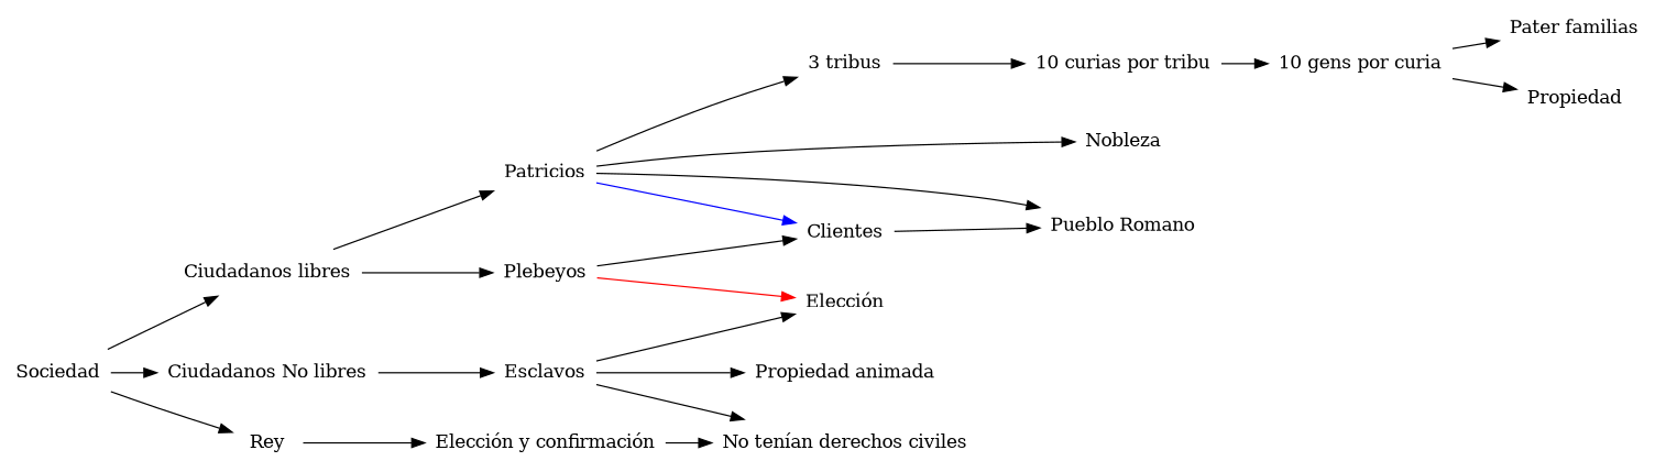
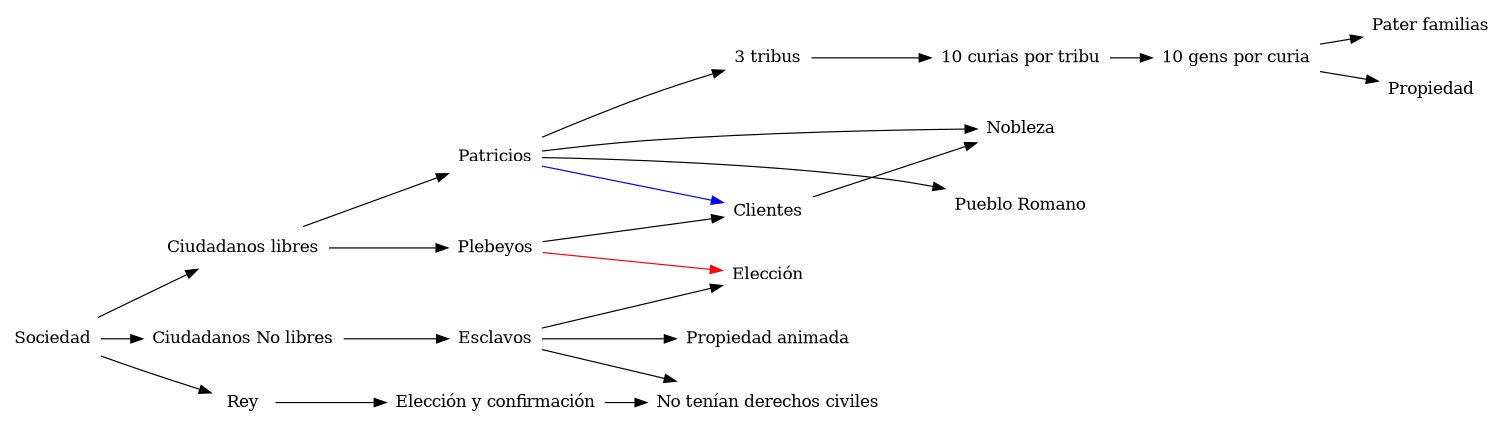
  digraph {
    rankdir=LR
    node [color=white shape=box]
    edge [color=black]
    Patricios
    Nobleza
    Clientes
    "Pueblo Romano"
    "3 tribus"
    "10 curias por tribu"
    Plebeyos
    n8 [label="Elección"]
    "Ciudadanos libres"
    Sociedad
    "Ciudadanos No libres"
    Rey
    Esclavos
    "Elección y confirmación"
    "No tenían derechos civiles"
    "Propiedad animada"
    "10 gens por curia"
    "Pater familias"
    Propiedad
    Patricios -> Nobleza
    Patricios -> Clientes [color=blue]
    Patricios -> "Pueblo Romano"
    Patricios -> "3 tribus"
-   Clientes -> "Pueblo Romano"
+   Clientes -> Nobleza
    "3 tribus" -> "10 curias por tribu"
    "10 curias por tribu" -> "10 gens por curia"
    Plebeyos -> Clientes
    Plebeyos -> n8 [color=red]
    "Ciudadanos libres" -> Patricios
    "Ciudadanos libres" -> Plebeyos
    Sociedad -> "Ciudadanos libres"
    Sociedad -> "Ciudadanos No libres"
    Sociedad -> Rey
    "Ciudadanos No libres" -> Esclavos
    Rey -> "Elección y confirmación"
    Esclavos -> n8
    Esclavos -> "No tenían derechos civiles"
    Esclavos -> "Propiedad animada"
    "Elección y confirmación" -> "No tenían derechos civiles"
    "10 gens por curia" -> "Pater familias"
    "10 gens por curia" -> Propiedad
  }
